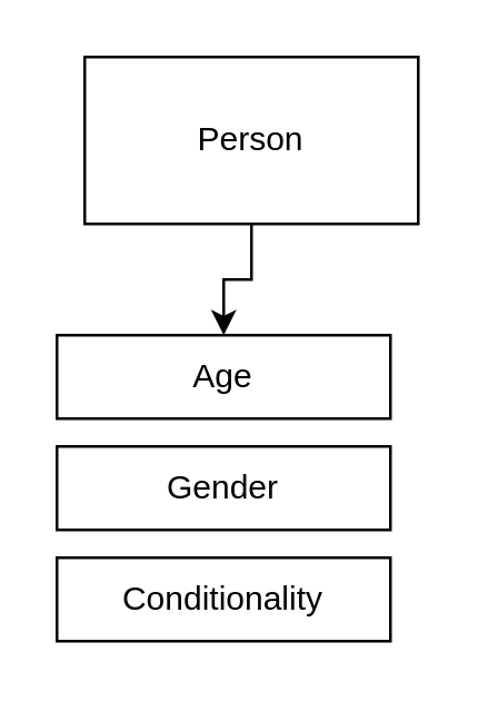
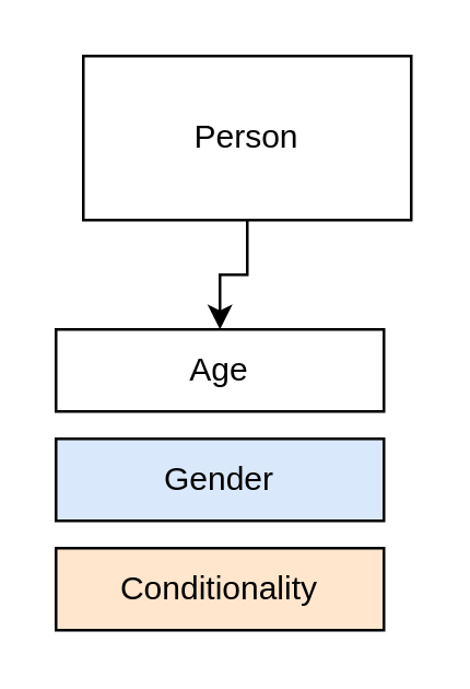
  <mxCell id="0" />
  <mxCell id="1" parent="0" />
  <mxCell id="2" style="edgeStyle=orthogonalEdgeStyle;rounded=0;orthogonalLoop=1;jettySize=auto;html=1;entryX=0.5;entryY=0;entryDx=0;entryDy=0;" edge="1" parent="1" source="3" target="4"><mxGeometry relative="1" as="geometry" /></mxCell>
  <mxCell id="3" value="Person" style="rounded=0;whiteSpace=wrap;html=1;" vertex="1" parent="1"><mxGeometry x="30" y="20" width="120" height="60" as="geometry" /></mxCell>
  <mxCell id="4" value="Age" style="rounded=0;whiteSpace=wrap;html=1;" vertex="1" parent="1"><mxGeometry x="20" y="120" width="120" height="30" as="geometry" /></mxCell>
- <mxCell id="5" value="Gender" style="rounded=0;whiteSpace=wrap;html=1;" vertex="1" parent="1"><mxGeometry x="20" y="160" width="120" height="30" as="geometry" /></mxCell>
- <mxCell id="6" value="Conditionality" style="rounded=0;whiteSpace=wrap;html=1;" vertex="1" parent="1"><mxGeometry x="20" y="200" width="120" height="30" as="geometry" /></mxCell>
+ <mxCell id="5" value="Gender" style="rounded=0;whiteSpace=wrap;html=1;fillColor=#dae8fc;" vertex="1" parent="1"><mxGeometry x="20" y="160" width="120" height="30" as="geometry" /></mxCell>
+ <mxCell id="6" value="Conditionality" style="rounded=0;whiteSpace=wrap;html=1;fillColor=#ffe6cc;" vertex="1" parent="1"><mxGeometry x="20" y="200" width="120" height="30" as="geometry" /></mxCell>
